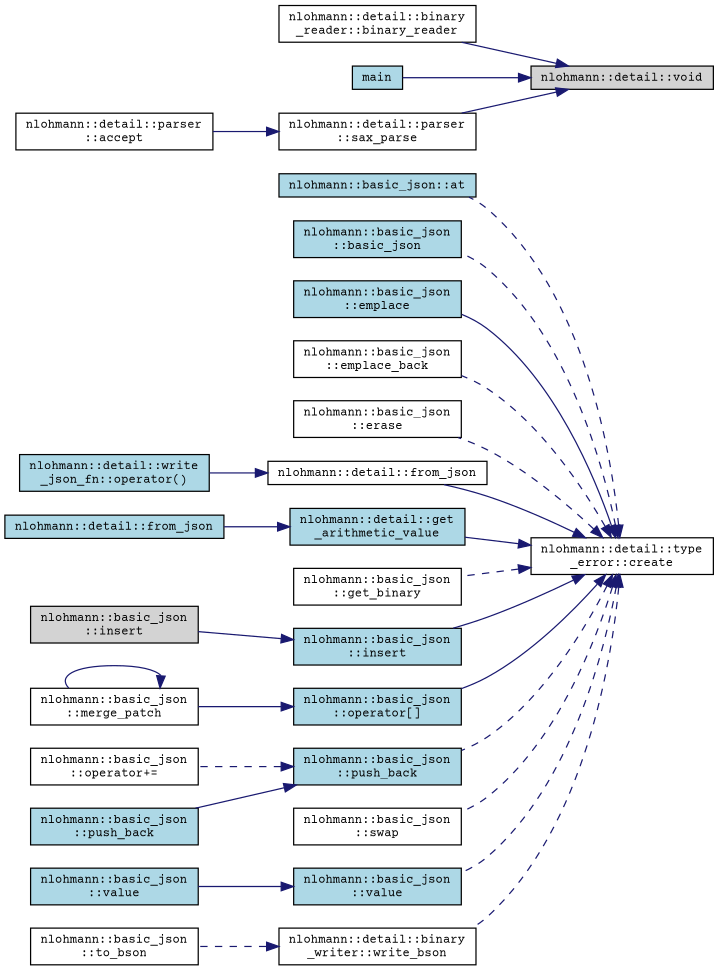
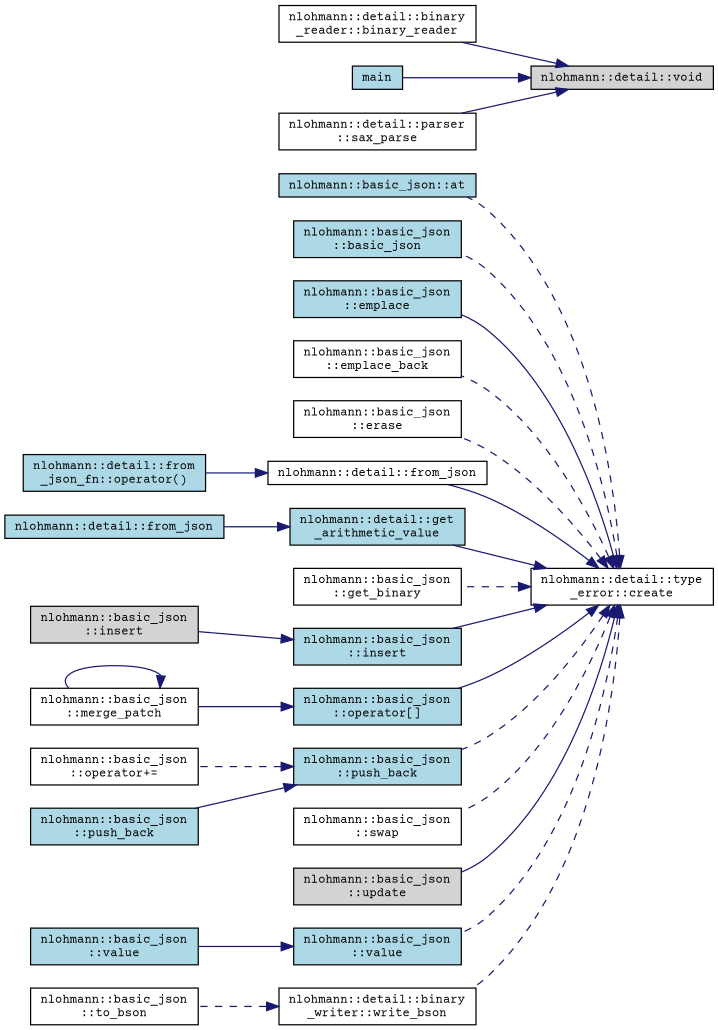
  digraph {
    fontname="Courier Prime"
    rankdir=RL
    node [color=black fillcolor=white fontname="Courier Prime" fontsize=10 shape=record style=filled]
    edge [color=midnightblue dir=back fontname="Courier Prime" fontsize=10 labelfontname=Helvetica labelfontsize=10 style=solid]
    n1 [fontcolor=black height=0.2 label="nlohmann::detail::type\l_error::create" width=0.4]
    n2 [fillcolor=lightblue height=0.2 label="nlohmann::basic_json::at" width=0.4]
    n3 [fillcolor=lightblue height=0.2 label="nlohmann::basic_json\l::basic_json" width=0.4]
    n4 [fillcolor=lightblue height=0.2 label="nlohmann::basic_json\l::emplace" width=0.4]
    n5 [height=0.2 label="nlohmann::basic_json\l::emplace_back" width=0.4]
    n6 [height=0.2 label="nlohmann::basic_json\l::erase" width=0.4]
    n7 [height=0.2 label="nlohmann::detail::from_json" width=0.4]
    n8 [fillcolor=lightblue height=0.2 label="nlohmann::detail::get\l_arithmetic_value" width=0.4]
    n9 [height=0.2 label="nlohmann::basic_json\l::get_binary" width=0.4]
    n10 [fillcolor=lightblue height=0.2 label="nlohmann::basic_json\l::insert" width=0.4]
    n11 [fillcolor=lightblue height=0.2 label="nlohmann::basic_json\l::operator[]" width=0.4]
    n12 [fillcolor=lightblue height=0.2 label="nlohmann::basic_json\l::push_back" width=0.4]
    n13 [height=0.2 label="nlohmann::basic_json\l::swap" width=0.4]
+   n14 [fillcolor=lightgrey height=0.2 label="nlohmann::basic_json\l::update" width=0.4]
    n15 [fillcolor=lightblue height=0.2 label="nlohmann::basic_json\l::value" width=0.4]
    n16 [height=0.2 label="nlohmann::detail::binary\l_writer::write_bson" width=0.4]
-   n17 [fillcolor=lightblue height=0.2 label="nlohmann::detail::write\l_json_fn::operator()" width=0.4]
+   n17 [fillcolor=lightblue height=0.2 label="nlohmann::detail::from\l_json_fn::operator()" width=0.4]
    n18 [fillcolor=lightblue height=0.2 label="nlohmann::detail::from_json" width=0.4]
    n19 [fillcolor=lightgrey height=0.2 label="nlohmann::basic_json\l::insert" width=0.4]
    n20 [height=0.2 label="nlohmann::basic_json\l::merge_patch" width=0.4]
    n21 [height=0.2 label="nlohmann::basic_json\l::operator+=" width=0.4]
    n22 [fillcolor=lightblue height=0.2 label="nlohmann::basic_json\l::push_back" width=0.4]
    n23 [fillcolor=lightblue height=0.2 label="nlohmann::basic_json\l::value" width=0.4]
    n24 [fillcolor=lightgrey height=0.2 label="nlohmann::detail::void" width=0.4]
    n25 [height=0.2 label="nlohmann::detail::binary\l_reader::binary_reader" width=0.4]
    n26 [fillcolor=lightblue height=0.2 label=main width=0.4]
    n27 [height=0.2 label="nlohmann::detail::parser\l::sax_parse" width=0.4]
    n28 [height=0.2 label="nlohmann::basic_json\l::to_bson" width=0.4]
-   n29 [height=0.2 label="nlohmann::detail::parser\l::accept" width=0.4]
    n1 -> n2 [style=dashed]
    n1 -> n3 [style=dashed]
    n1 -> n4
    n1 -> n5 [style=dashed]
    n1 -> n6 [style=dashed]
    n1 -> n7
    n1 -> n8
    n1 -> n9 [style=dashed]
    n1 -> n10
    n1 -> n11
    n1 -> n12 [style=dashed]
    n1 -> n13 [style=dashed]
+   n1 -> n14
    n1 -> n15 [style=dashed]
    n1 -> n16 [style=dashed]
    n7 -> n17
    n8 -> n18
    n10 -> n19
    n11 -> n20
    n12 -> n21 [style=dashed]
    n12 -> n22
    n15 -> n23
    n16 -> n28 [style=dashed]
    n20 -> n20
    n24 -> n25
    n24 -> n26
    n24 -> n27
-   n27 -> n29
  }
